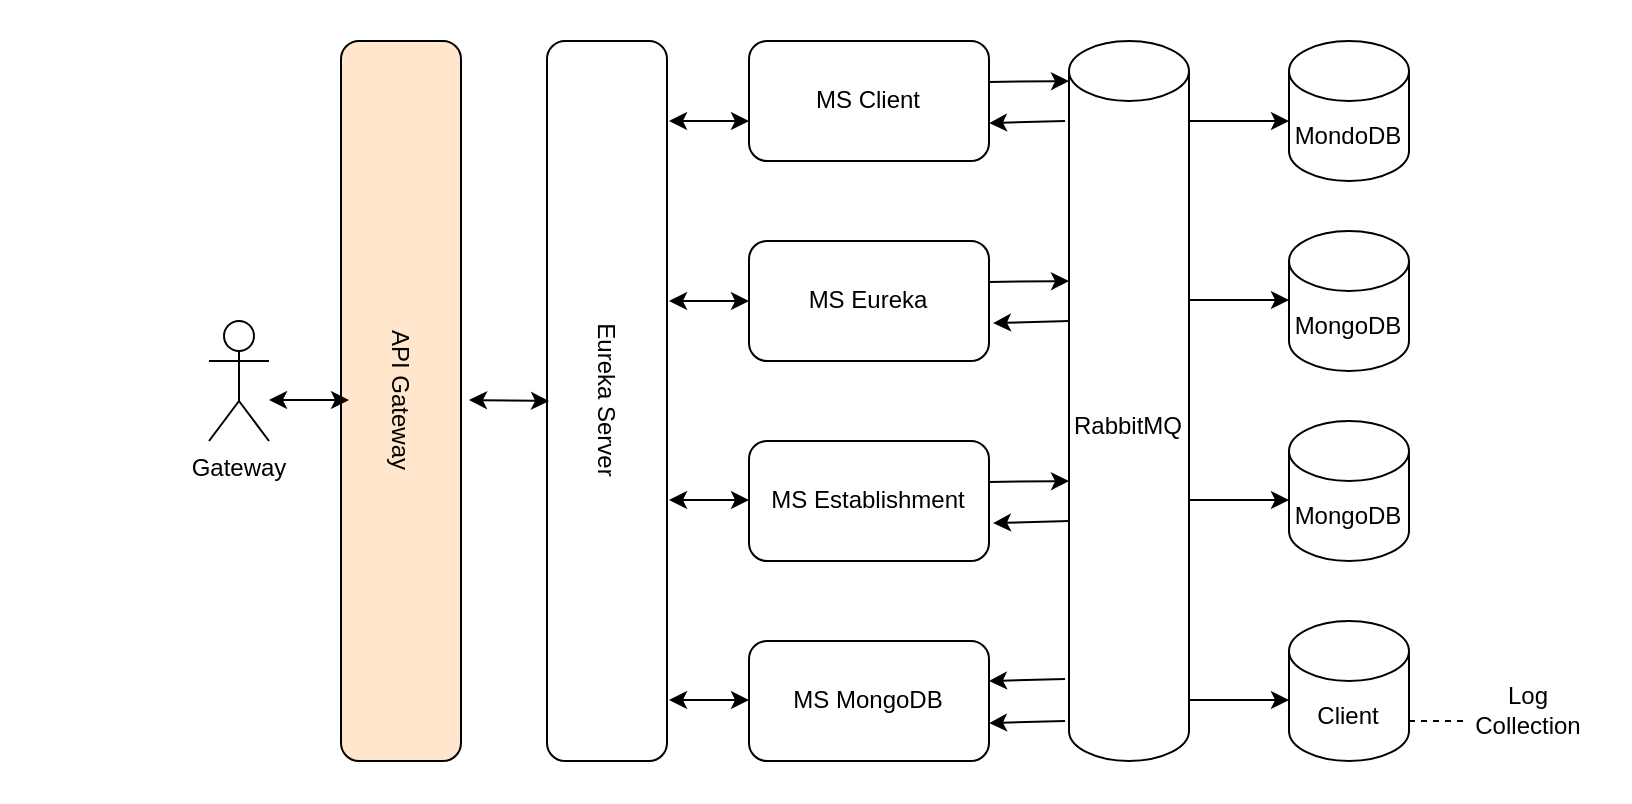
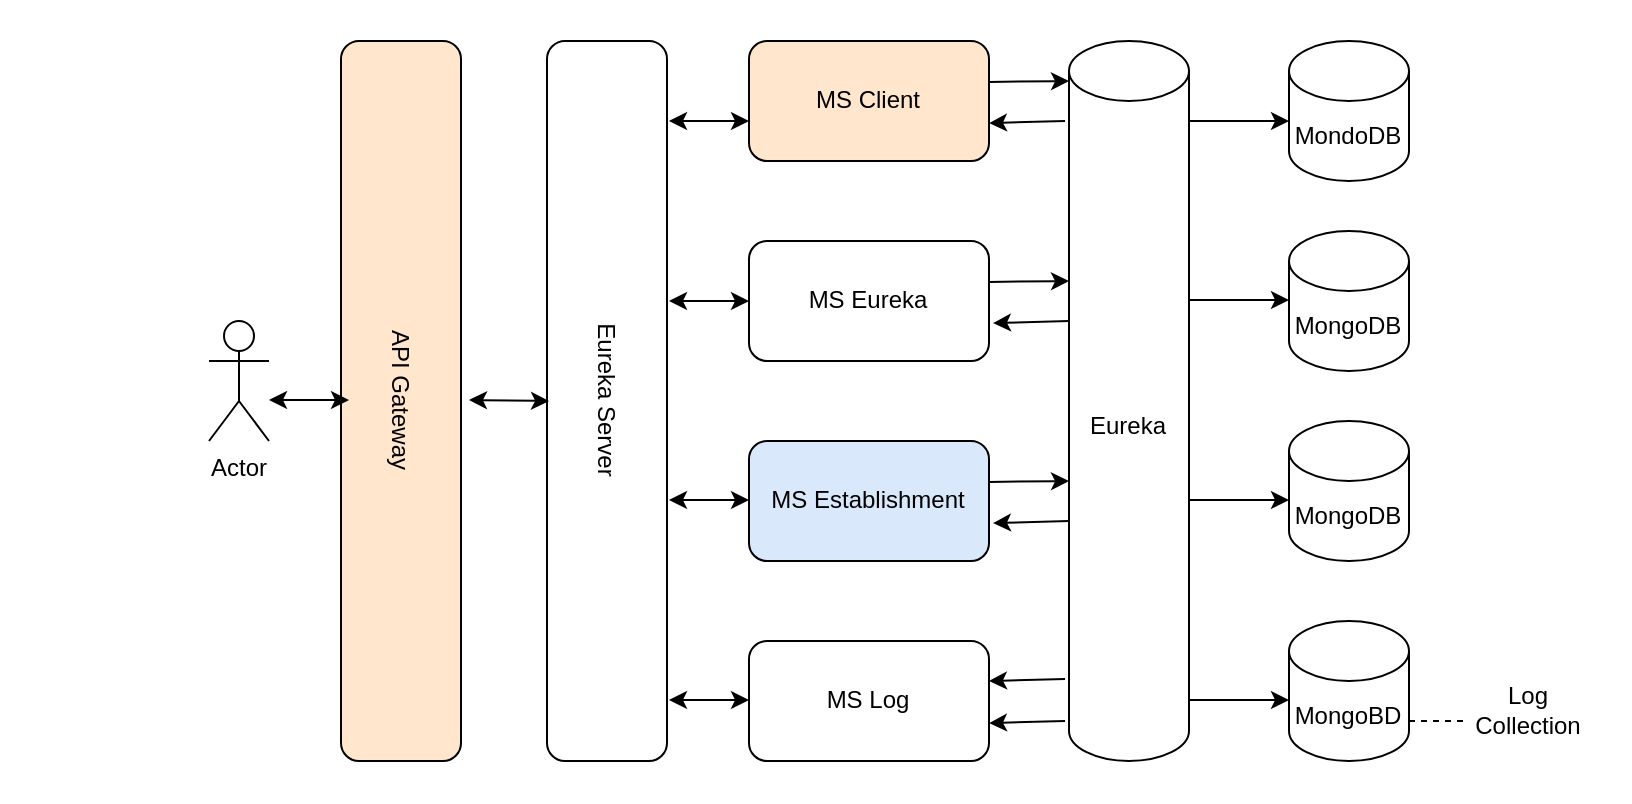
  <mxCell id="0" />
  <mxCell id="1" parent="0" />
- <mxCell id="2" value="MS Client" style="rounded=1;whiteSpace=wrap;html=1;" vertex="1" parent="1"><mxGeometry x="374" y="20" width="120" height="60" as="geometry" /></mxCell>
+ <mxCell id="2" value="MS Client" style="rounded=1;whiteSpace=wrap;html=1;fillColor=#ffe6cc;" vertex="1" parent="1"><mxGeometry x="374" y="20" width="120" height="60" as="geometry" /></mxCell>
  <mxCell id="3" value="MS Eureka" style="rounded=1;whiteSpace=wrap;html=1;" vertex="1" parent="1"><mxGeometry x="374" y="120" width="120" height="60" as="geometry" /></mxCell>
- <mxCell id="4" value="MS Establishment" style="rounded=1;whiteSpace=wrap;html=1;" vertex="1" parent="1"><mxGeometry x="374" y="220" width="120" height="60" as="geometry" /></mxCell>
+ <mxCell id="4" value="MS Establishment" style="rounded=1;whiteSpace=wrap;html=1;fillColor=#dae8fc;" vertex="1" parent="1"><mxGeometry x="374" y="220" width="120" height="60" as="geometry" /></mxCell>
  <mxCell id="5" value="MongoDB" style="shape=cylinder3;whiteSpace=wrap;html=1;boundedLbl=1;backgroundOutline=1;size=15;" vertex="1" parent="1"><mxGeometry x="644" y="115" width="60" height="70" as="geometry" /></mxCell>
- <mxCell id="6" value="RabbitMQ" style="shape=cylinder3;whiteSpace=wrap;html=1;boundedLbl=1;backgroundOutline=1;size=15;" vertex="1" parent="1"><mxGeometry x="534" y="20" width="60" height="360" as="geometry" /></mxCell>
- <mxCell id="7" value="MS MongoDB" style="rounded=1;whiteSpace=wrap;html=1;" vertex="1" parent="1"><mxGeometry x="374" y="320" width="120" height="60" as="geometry" /></mxCell>
+ <mxCell id="6" value="Eureka" style="shape=cylinder3;whiteSpace=wrap;html=1;boundedLbl=1;backgroundOutline=1;size=15;" vertex="1" parent="1"><mxGeometry x="534" y="20" width="60" height="360" as="geometry" /></mxCell>
+ <mxCell id="7" value="MS Log" style="rounded=1;whiteSpace=wrap;html=1;" vertex="1" parent="1"><mxGeometry x="374" y="320" width="120" height="60" as="geometry" /></mxCell>
  <mxCell id="8" value="Eureka Server" style="rounded=1;whiteSpace=wrap;html=1;rotation=90;" vertex="1" parent="1"><mxGeometry x="123" y="170" width="360" height="60" as="geometry" /></mxCell>
  <mxCell id="9" value="&lt;div&gt;API Gateway&lt;/div&gt;" style="rounded=1;whiteSpace=wrap;html=1;rotation=90;fillColor=#ffe6cc;" vertex="1" parent="1"><mxGeometry x="20" y="170" width="360" height="60" as="geometry" /></mxCell>
  <mxCell id="10" value="" style="endArrow=classic;startArrow=classic;html=1;rounded=0;" edge="1" parent="1"><mxGeometry width="50" height="50" relative="1" as="geometry"><mxPoint x="334" y="60" as="sourcePoint" /><mxPoint x="374" y="60" as="targetPoint" /></mxGeometry></mxCell>
  <mxCell id="11" value="" style="endArrow=classic;startArrow=classic;html=1;rounded=0;" edge="1" parent="1"><mxGeometry width="50" height="50" relative="1" as="geometry"><mxPoint x="234" y="199.5" as="sourcePoint" /><mxPoint x="274" y="200" as="targetPoint" /></mxGeometry></mxCell>
  <mxCell id="12" value="" style="endArrow=classic;startArrow=classic;html=1;rounded=0;" edge="1" parent="1"><mxGeometry width="50" height="50" relative="1" as="geometry"><mxPoint x="334" y="150" as="sourcePoint" /><mxPoint x="374" y="150" as="targetPoint" /></mxGeometry></mxCell>
  <mxCell id="13" value="" style="endArrow=classic;startArrow=classic;html=1;rounded=0;" edge="1" parent="1"><mxGeometry width="50" height="50" relative="1" as="geometry"><mxPoint x="334" y="249.5" as="sourcePoint" /><mxPoint x="374" y="249.5" as="targetPoint" /></mxGeometry></mxCell>
  <mxCell id="14" value="" style="endArrow=classic;startArrow=classic;html=1;rounded=0;" edge="1" parent="1"><mxGeometry width="50" height="50" relative="1" as="geometry"><mxPoint x="334" y="349.5" as="sourcePoint" /><mxPoint x="374" y="349.5" as="targetPoint" /></mxGeometry></mxCell>
  <mxCell id="15" value="MondoDB" style="shape=cylinder3;whiteSpace=wrap;html=1;boundedLbl=1;backgroundOutline=1;size=15;" vertex="1" parent="1"><mxGeometry x="644" y="20" width="60" height="70" as="geometry" /></mxCell>
  <mxCell id="16" value="MongoDB" style="shape=cylinder3;whiteSpace=wrap;html=1;boundedLbl=1;backgroundOutline=1;size=15;" vertex="1" parent="1"><mxGeometry x="644" y="210" width="60" height="70" as="geometry" /></mxCell>
- <mxCell id="17" value="Client" style="shape=cylinder3;whiteSpace=wrap;html=1;boundedLbl=1;backgroundOutline=1;size=15;" vertex="1" parent="1"><mxGeometry x="644" y="310" width="60" height="70" as="geometry" /></mxCell>
+ <mxCell id="17" value="MongoBD" style="shape=cylinder3;whiteSpace=wrap;html=1;boundedLbl=1;backgroundOutline=1;size=15;" vertex="1" parent="1"><mxGeometry x="644" y="310" width="60" height="70" as="geometry" /></mxCell>
  <mxCell id="18" value="" style="endArrow=classic;html=1;rounded=0;exitX=1;exitY=0.111;exitDx=0;exitDy=0;exitPerimeter=0;" edge="1" parent="1" source="6"><mxGeometry width="50" height="50" relative="1" as="geometry"><mxPoint x="604" y="60" as="sourcePoint" /><mxPoint x="644" y="60" as="targetPoint" /></mxGeometry></mxCell>
  <mxCell id="19" value="" style="endArrow=classic;html=1;rounded=0;" edge="1" parent="1"><mxGeometry width="50" height="50" relative="1" as="geometry"><mxPoint x="494" y="40.46" as="sourcePoint" /><mxPoint x="534" y="40" as="targetPoint" /></mxGeometry></mxCell>
  <mxCell id="20" value="" style="endArrow=classic;html=1;rounded=0;exitX=1;exitY=0.111;exitDx=0;exitDy=0;exitPerimeter=0;" edge="1" parent="1"><mxGeometry width="50" height="50" relative="1" as="geometry"><mxPoint x="594" y="349.5" as="sourcePoint" /><mxPoint x="644" y="349.54" as="targetPoint" /></mxGeometry></mxCell>
  <mxCell id="21" value="" style="endArrow=classic;html=1;rounded=0;exitX=1;exitY=0.111;exitDx=0;exitDy=0;exitPerimeter=0;" edge="1" parent="1"><mxGeometry width="50" height="50" relative="1" as="geometry"><mxPoint x="594" y="249.5" as="sourcePoint" /><mxPoint x="644" y="249.54" as="targetPoint" /></mxGeometry></mxCell>
  <mxCell id="22" value="" style="endArrow=classic;html=1;rounded=0;exitX=1;exitY=0.111;exitDx=0;exitDy=0;exitPerimeter=0;" edge="1" parent="1"><mxGeometry width="50" height="50" relative="1" as="geometry"><mxPoint x="594" y="149.5" as="sourcePoint" /><mxPoint x="644" y="149.54" as="targetPoint" /></mxGeometry></mxCell>
  <mxCell id="23" value="" style="endArrow=classic;html=1;rounded=0;" edge="1" parent="1"><mxGeometry width="50" height="50" relative="1" as="geometry"><mxPoint x="494" y="140.46" as="sourcePoint" /><mxPoint x="534" y="140" as="targetPoint" /></mxGeometry></mxCell>
  <mxCell id="24" value="" style="endArrow=classic;html=1;rounded=0;" edge="1" parent="1"><mxGeometry width="50" height="50" relative="1" as="geometry"><mxPoint x="494" y="240.46" as="sourcePoint" /><mxPoint x="534" y="240" as="targetPoint" /></mxGeometry></mxCell>
  <mxCell id="25" value="" style="endArrow=classic;html=1;rounded=0;exitX=-0.033;exitY=0.886;exitDx=0;exitDy=0;exitPerimeter=0;" edge="1" parent="1" source="6"><mxGeometry width="50" height="50" relative="1" as="geometry"><mxPoint x="523.5" y="340" as="sourcePoint" /><mxPoint x="494" y="340" as="targetPoint" /></mxGeometry></mxCell>
  <mxCell id="26" value="" style="endArrow=classic;html=1;rounded=0;exitX=-0.033;exitY=0.886;exitDx=0;exitDy=0;exitPerimeter=0;" edge="1" parent="1"><mxGeometry width="50" height="50" relative="1" as="geometry"><mxPoint x="532.02" y="360" as="sourcePoint" /><mxPoint x="494" y="361.04" as="targetPoint" /></mxGeometry></mxCell>
  <mxCell id="27" value="" style="endArrow=classic;html=1;rounded=0;exitX=-0.033;exitY=0.886;exitDx=0;exitDy=0;exitPerimeter=0;" edge="1" parent="1"><mxGeometry width="50" height="50" relative="1" as="geometry"><mxPoint x="534" y="260" as="sourcePoint" /><mxPoint x="495.98" y="261.04" as="targetPoint" /></mxGeometry></mxCell>
  <mxCell id="28" value="" style="endArrow=classic;html=1;rounded=0;exitX=-0.033;exitY=0.886;exitDx=0;exitDy=0;exitPerimeter=0;" edge="1" parent="1"><mxGeometry width="50" height="50" relative="1" as="geometry"><mxPoint x="534" y="160" as="sourcePoint" /><mxPoint x="495.98" y="161.04" as="targetPoint" /></mxGeometry></mxCell>
  <mxCell id="29" value="" style="endArrow=classic;html=1;rounded=0;exitX=-0.033;exitY=0.886;exitDx=0;exitDy=0;exitPerimeter=0;" edge="1" parent="1"><mxGeometry width="50" height="50" relative="1" as="geometry"><mxPoint x="532.02" y="60" as="sourcePoint" /><mxPoint x="494" y="61.04" as="targetPoint" /></mxGeometry></mxCell>
- <mxCell id="30" value="Gateway" style="shape=umlActor;verticalLabelPosition=bottom;verticalAlign=top;html=1;outlineConnect=0;" vertex="1" parent="1"><mxGeometry x="104" y="160" width="30" height="60" as="geometry" /></mxCell>
+ <mxCell id="30" value="Actor" style="shape=umlActor;verticalLabelPosition=bottom;verticalAlign=top;html=1;outlineConnect=0;" vertex="1" parent="1"><mxGeometry x="104" y="160" width="30" height="60" as="geometry" /></mxCell>
  <mxCell id="31" value="" style="endArrow=classic;startArrow=classic;html=1;rounded=0;" edge="1" parent="1"><mxGeometry width="50" height="50" relative="1" as="geometry"><mxPoint x="134" y="199.5" as="sourcePoint" /><mxPoint x="174" y="199.5" as="targetPoint" /></mxGeometry></mxCell>
  <mxCell id="32" value="" style="endArrow=none;dashed=1;html=1;rounded=0;" edge="1" parent="1"><mxGeometry width="50" height="50" relative="1" as="geometry"><mxPoint x="704" y="360" as="sourcePoint" /><mxPoint x="734" y="360" as="targetPoint" /></mxGeometry></mxCell>
  <mxCell id="33" value="Log Collection" style="text;html=1;strokeColor=none;fillColor=none;align=center;verticalAlign=middle;whiteSpace=wrap;rounded=0;" vertex="1" parent="1"><mxGeometry x="734" y="340" width="60" height="30" as="geometry" /></mxCell>
